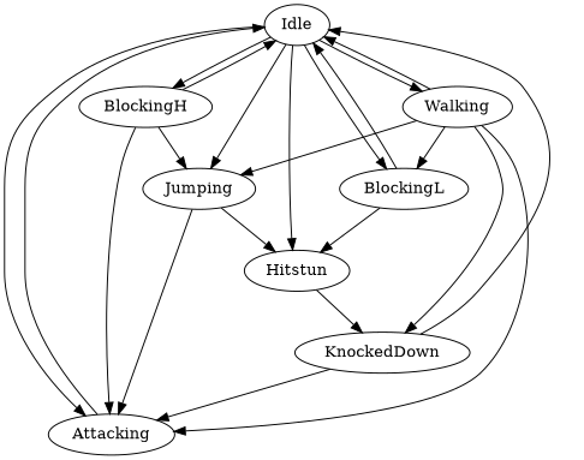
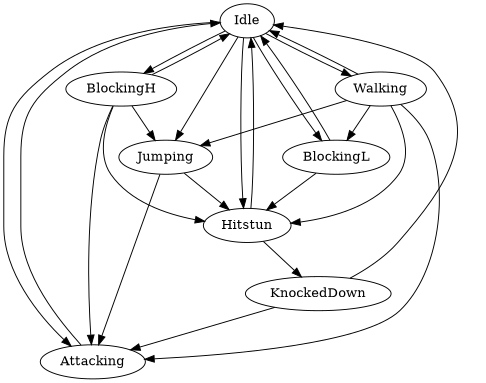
  digraph {
    Idle
    Walking
    BlockingH
    BlockingL
    Hitstun
    Jumping
    Attacking
    KnockedDown
    Idle -> Walking
    Idle -> BlockingH
    Idle -> BlockingL
    Idle -> Hitstun
    Idle -> Jumping
    Idle -> Attacking
    Walking -> Idle
    Walking -> BlockingL
-   Walking -> KnockedDown
+   Walking -> Hitstun
    Walking -> Jumping
    Walking -> Attacking
    BlockingH -> Idle
+   BlockingH -> Hitstun
    BlockingH -> Jumping
    BlockingH -> Attacking
    BlockingL -> Idle
    BlockingL -> Hitstun
+   Hitstun -> Idle
    Hitstun -> KnockedDown
    Jumping -> Hitstun
    Jumping -> Attacking
    Attacking -> Idle
    KnockedDown -> Idle
    KnockedDown -> Attacking
  }
